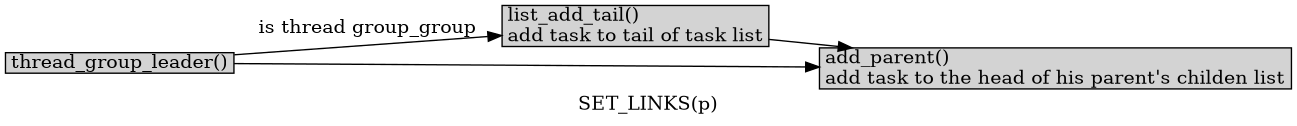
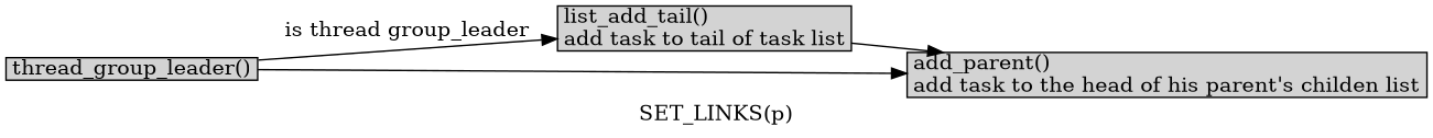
  digraph {
    label="SET_LINKS(p)"
    rankdir=LR
    node [margin="0.05,0.005" shape=box style=filled]
    n1 [height=0.1 label="thread_group_leader()" width=0.1]
    n2 [height=0.1 label="list_add_tail()\ladd task to tail of task list" width=0.1]
    n3 [height=0.1 label="add_parent()\ladd task to the head of his parent's childen list" width=0.1]
-   n1 -> n2 [label="is thread group_group"]
+   n1 -> n2 [label="is thread group_leader"]
    n1 -> n3
    n2 -> n3
  }
